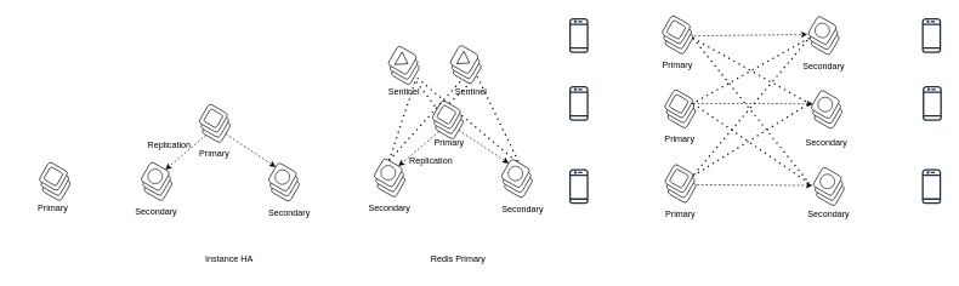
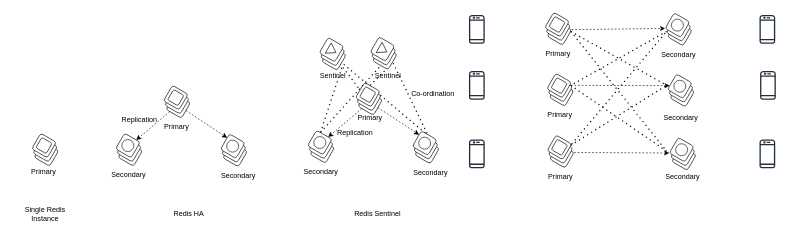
  <mxCell id="0" />
  <mxCell id="1" parent="0" />
  <mxCell id="2" value="" style="endArrow=none;dashed=1;html=1;dashPattern=1 3;strokeWidth=2;rounded=0;entryX=1;entryY=0.5;entryDx=0;entryDy=0;" edge="1" parent="1" target="61"><mxGeometry width="50" height="50" relative="1" as="geometry"><mxPoint x="711" y="222" as="sourcePoint" /><mxPoint x="661" y="212" as="targetPoint" /></mxGeometry></mxCell>
  <mxCell id="3" value="" style="endArrow=none;dashed=1;html=1;dashPattern=1 3;strokeWidth=2;rounded=0;entryX=0.5;entryY=0;entryDx=0;entryDy=0;exitX=0;exitY=1;exitDx=0;exitDy=0;" edge="1" parent="1" source="66" target="66"><mxGeometry width="50" height="50" relative="1" as="geometry"><mxPoint x="531" y="432" as="sourcePoint" /><mxPoint x="601" y="262" as="targetPoint" /></mxGeometry></mxCell>
  <mxCell id="4" value="" style="endArrow=none;dashed=1;html=1;dashPattern=1 3;strokeWidth=2;rounded=0;entryX=1;entryY=0.5;entryDx=0;entryDy=0;exitX=0.25;exitY=0;exitDx=0;exitDy=0;" edge="1" parent="1" source="53" target="18"><mxGeometry width="50" height="50" relative="1" as="geometry"><mxPoint x="661" y="442" as="sourcePoint" /><mxPoint x="581" y="162" as="targetPoint" /></mxGeometry></mxCell>
  <mxCell id="5" value="" style="endArrow=none;dashed=1;html=1;dashPattern=1 3;strokeWidth=2;rounded=0;entryX=0.7;entryY=-0.2;entryDx=0;entryDy=0;entryPerimeter=0;" edge="1" parent="1" target="65"><mxGeometry width="50" height="50" relative="1" as="geometry"><mxPoint x="601" y="152" as="sourcePoint" /><mxPoint x="641" y="272" as="targetPoint" /></mxGeometry></mxCell>
  <mxCell id="6" value="" style="endArrow=none;dashed=1;html=1;dashPattern=1 3;strokeWidth=2;rounded=0;entryX=0.75;entryY=0;entryDx=0;entryDy=0;exitX=0.25;exitY=0;exitDx=0;exitDy=0;" edge="1" parent="1" source="43" target="65"><mxGeometry width="50" height="50" relative="1" as="geometry"><mxPoint x="601" y="422" as="sourcePoint" /><mxPoint x="651" y="372" as="targetPoint" /></mxGeometry></mxCell>
  <mxCell id="7" value="" style="group" vertex="1" connectable="0" parent="1"><mxGeometry x="51" y="222" width="44.981" height="54.981" as="geometry" /></mxCell>
  <mxCell id="8" value="" style="rounded=1;whiteSpace=wrap;html=1;rotation=30;" vertex="1" parent="7"><mxGeometry x="9.49" y="19.49" width="30" height="30" as="geometry" /></mxCell>
  <mxCell id="9" value="" style="rounded=1;whiteSpace=wrap;html=1;rotation=30;" vertex="1" parent="7"><mxGeometry x="7.49" y="12.49" width="30" height="30" as="geometry" /></mxCell>
  <mxCell id="10" value="" style="rounded=1;whiteSpace=wrap;html=1;rotation=30;" vertex="1" parent="7"><mxGeometry x="5.49" y="5.49" width="30" height="30" as="geometry" /></mxCell>
  <mxCell id="11" value="" style="rounded=1;whiteSpace=wrap;html=1;rotation=30;" vertex="1" parent="7"><mxGeometry x="10.49" y="10.49" width="20" height="20" as="geometry" /></mxCell>
  <mxCell id="12" value="" style="group" vertex="1" connectable="0" parent="1"><mxGeometry x="191" y="222" width="44.981" height="54.981" as="geometry" /></mxCell>
  <mxCell id="13" value="" style="rounded=1;whiteSpace=wrap;html=1;rotation=30;" vertex="1" parent="12"><mxGeometry x="9.49" y="19.49" width="30" height="30" as="geometry" /></mxCell>
  <mxCell id="14" value="" style="rounded=1;whiteSpace=wrap;html=1;rotation=30;" vertex="1" parent="12"><mxGeometry x="7.49" y="12.49" width="30" height="30" as="geometry" /></mxCell>
  <mxCell id="15" value="" style="rounded=1;whiteSpace=wrap;html=1;rotation=30;" vertex="1" parent="12"><mxGeometry x="5.49" y="5.49" width="30" height="30" as="geometry" /></mxCell>
  <mxCell id="16" value="" style="ellipse;whiteSpace=wrap;html=1;aspect=fixed;" vertex="1" parent="12"><mxGeometry x="10.49" y="10.49" width="20" height="20" as="geometry" /></mxCell>
  <mxCell id="17" value="" style="group" vertex="1" connectable="0" parent="1"><mxGeometry x="531" y="62" width="44.981" height="54.981" as="geometry" /></mxCell>
  <mxCell id="18" value="" style="rounded=1;whiteSpace=wrap;html=1;rotation=30;" vertex="1" parent="17"><mxGeometry x="9.49" y="19.49" width="30" height="30" as="geometry" /></mxCell>
  <mxCell id="19" value="" style="rounded=1;whiteSpace=wrap;html=1;rotation=30;" vertex="1" parent="17"><mxGeometry x="7.49" y="12.49" width="30" height="30" as="geometry" /></mxCell>
  <mxCell id="20" value="" style="rounded=1;whiteSpace=wrap;html=1;rotation=30;" vertex="1" parent="17"><mxGeometry x="5.49" y="5.49" width="30" height="30" as="geometry" /></mxCell>
  <mxCell id="21" value="" style="triangle;whiteSpace=wrap;html=1;rotation=30;" vertex="1" parent="17"><mxGeometry x="13.99" y="11.49" width="15" height="20" as="geometry" /></mxCell>
+ <mxCell id="22" value="Single Redis Instance" style="text;html=1;strokeColor=none;fillColor=none;align=center;verticalAlign=middle;whiteSpace=wrap;rounded=0;" vertex="1" parent="1"><mxGeometry x="20.99" y="342" width="105" height="30" as="geometry" /></mxCell>
  <mxCell id="23" value="" style="group" vertex="1" connectable="0" parent="1"><mxGeometry x="271" y="142" width="44.981" height="54.981" as="geometry" /></mxCell>
  <mxCell id="24" value="" style="rounded=1;whiteSpace=wrap;html=1;rotation=30;" vertex="1" parent="23"><mxGeometry x="9.49" y="19.49" width="30" height="30" as="geometry" /></mxCell>
  <mxCell id="25" value="" style="rounded=1;whiteSpace=wrap;html=1;rotation=30;" vertex="1" parent="23"><mxGeometry x="7.49" y="12.49" width="30" height="30" as="geometry" /></mxCell>
  <mxCell id="26" value="" style="rounded=1;whiteSpace=wrap;html=1;rotation=30;" vertex="1" parent="23"><mxGeometry x="5.49" y="5.49" width="30" height="30" as="geometry" /></mxCell>
  <mxCell id="27" value="" style="rounded=1;whiteSpace=wrap;html=1;rotation=30;" vertex="1" parent="23"><mxGeometry x="10.49" y="10.49" width="20" height="20" as="geometry" /></mxCell>
  <mxCell id="28" value="" style="group" vertex="1" connectable="0" parent="1"><mxGeometry x="366" y="223" width="44.981" height="54.981" as="geometry" /></mxCell>
  <mxCell id="29" value="" style="rounded=1;whiteSpace=wrap;html=1;rotation=30;" vertex="1" parent="28"><mxGeometry x="9.49" y="19.49" width="30" height="30" as="geometry" /></mxCell>
  <mxCell id="30" value="" style="rounded=1;whiteSpace=wrap;html=1;rotation=30;" vertex="1" parent="28"><mxGeometry x="7.49" y="12.49" width="30" height="30" as="geometry" /></mxCell>
  <mxCell id="31" value="" style="rounded=1;whiteSpace=wrap;html=1;rotation=30;" vertex="1" parent="28"><mxGeometry x="5.49" y="5.49" width="30" height="30" as="geometry" /></mxCell>
  <mxCell id="32" value="" style="ellipse;whiteSpace=wrap;html=1;aspect=fixed;" vertex="1" parent="28"><mxGeometry x="10.49" y="10.49" width="20" height="20" as="geometry" /></mxCell>
  <mxCell id="33" value="" style="endArrow=classic;html=1;rounded=0;exitX=0.25;exitY=1;exitDx=0;exitDy=0;entryX=0.75;entryY=0;entryDx=0;entryDy=0;dashed=1;" edge="1" parent="1" source="24" target="15"><mxGeometry width="50" height="50" relative="1" as="geometry"><mxPoint x="331" y="202" as="sourcePoint" /><mxPoint x="381" y="152" as="targetPoint" /></mxGeometry></mxCell>
  <mxCell id="34" value="" style="endArrow=classic;html=1;rounded=0;exitX=1;exitY=0.5;exitDx=0;exitDy=0;entryX=0;entryY=0.25;entryDx=0;entryDy=0;dashed=1;" edge="1" parent="1" source="24" target="31"><mxGeometry width="50" height="50" relative="1" as="geometry"><mxPoint x="281" y="352" as="sourcePoint" /><mxPoint x="331" y="302" as="targetPoint" /></mxGeometry></mxCell>
  <mxCell id="35" value="Primary" style="text;html=1;strokeColor=none;fillColor=none;align=center;verticalAlign=middle;whiteSpace=wrap;rounded=0;" vertex="1" parent="1"><mxGeometry x="41" y="272" width="60" height="30" as="geometry" /></mxCell>
  <mxCell id="36" value="Primary" style="text;html=1;strokeColor=none;fillColor=none;align=center;verticalAlign=middle;whiteSpace=wrap;rounded=0;" vertex="1" parent="1"><mxGeometry x="263.49" y="196.98" width="60" height="30" as="geometry" /></mxCell>
  <mxCell id="37" value="Secondary" style="text;html=1;strokeColor=none;fillColor=none;align=center;verticalAlign=middle;whiteSpace=wrap;rounded=0;" vertex="1" parent="1"><mxGeometry x="183.49" y="276.98" width="60" height="30" as="geometry" /></mxCell>
  <mxCell id="38" value="Secondary" style="text;html=1;strokeColor=none;fillColor=none;align=center;verticalAlign=middle;whiteSpace=wrap;rounded=0;" vertex="1" parent="1"><mxGeometry x="366" y="277.98" width="60" height="30" as="geometry" /></mxCell>
- <mxCell id="39" value="Instance HA" style="text;html=1;strokeColor=none;fillColor=none;align=center;verticalAlign=middle;whiteSpace=wrap;rounded=0;" vertex="1" parent="1"><mxGeometry x="261" y="342" width="105" height="30" as="geometry" /></mxCell>
+ <mxCell id="39" value="Redis HA" style="text;html=1;strokeColor=none;fillColor=none;align=center;verticalAlign=middle;whiteSpace=wrap;rounded=0;" vertex="1" parent="1"><mxGeometry x="261" y="342" width="105" height="30" as="geometry" /></mxCell>
  <mxCell id="40" value="" style="group" vertex="1" connectable="0" parent="1"><mxGeometry x="511.51" y="217" width="44.981" height="54.981" as="geometry" /></mxCell>
  <mxCell id="41" value="" style="rounded=1;whiteSpace=wrap;html=1;rotation=30;" vertex="1" parent="40"><mxGeometry x="9.49" y="19.49" width="30" height="30" as="geometry" /></mxCell>
  <mxCell id="42" value="" style="rounded=1;whiteSpace=wrap;html=1;rotation=30;" vertex="1" parent="40"><mxGeometry x="7.49" y="12.49" width="30" height="30" as="geometry" /></mxCell>
  <mxCell id="43" value="" style="rounded=1;whiteSpace=wrap;html=1;rotation=30;" vertex="1" parent="40"><mxGeometry x="5.49" y="5.49" width="30" height="30" as="geometry" /></mxCell>
  <mxCell id="44" value="" style="ellipse;whiteSpace=wrap;html=1;aspect=fixed;" vertex="1" parent="40"><mxGeometry x="10.49" y="10.49" width="20" height="20" as="geometry" /></mxCell>
  <mxCell id="45" value="" style="group" vertex="1" connectable="0" parent="1"><mxGeometry x="591.51" y="137" width="44.981" height="54.981" as="geometry" /></mxCell>
  <mxCell id="46" value="" style="rounded=1;whiteSpace=wrap;html=1;rotation=30;" vertex="1" parent="45"><mxGeometry x="9.49" y="19.49" width="30" height="30" as="geometry" /></mxCell>
  <mxCell id="47" value="" style="rounded=1;whiteSpace=wrap;html=1;rotation=30;" vertex="1" parent="45"><mxGeometry x="7.49" y="12.49" width="30" height="30" as="geometry" /></mxCell>
  <mxCell id="48" value="" style="rounded=1;whiteSpace=wrap;html=1;rotation=30;" vertex="1" parent="45"><mxGeometry x="5.49" y="5.49" width="30" height="30" as="geometry" /></mxCell>
  <mxCell id="49" value="" style="rounded=1;whiteSpace=wrap;html=1;rotation=30;" vertex="1" parent="45"><mxGeometry x="10.49" y="10.49" width="20" height="20" as="geometry" /></mxCell>
  <mxCell id="50" value="" style="group" vertex="1" connectable="0" parent="1"><mxGeometry x="686.51" y="218" width="44.981" height="54.981" as="geometry" /></mxCell>
  <mxCell id="51" value="" style="rounded=1;whiteSpace=wrap;html=1;rotation=30;" vertex="1" parent="50"><mxGeometry x="9.49" y="19.49" width="30" height="30" as="geometry" /></mxCell>
  <mxCell id="52" value="" style="rounded=1;whiteSpace=wrap;html=1;rotation=30;" vertex="1" parent="50"><mxGeometry x="7.49" y="12.49" width="30" height="30" as="geometry" /></mxCell>
  <mxCell id="53" value="" style="rounded=1;whiteSpace=wrap;html=1;rotation=30;" vertex="1" parent="50"><mxGeometry x="5.49" y="5.49" width="30" height="30" as="geometry" /></mxCell>
  <mxCell id="54" value="" style="ellipse;whiteSpace=wrap;html=1;aspect=fixed;" vertex="1" parent="50"><mxGeometry x="10.49" y="10.49" width="20" height="20" as="geometry" /></mxCell>
  <mxCell id="55" value="" style="endArrow=classic;html=1;rounded=0;exitX=0.25;exitY=1;exitDx=0;exitDy=0;entryX=0.75;entryY=0;entryDx=0;entryDy=0;dashed=1;" edge="1" parent="1" source="46" target="43"><mxGeometry width="50" height="50" relative="1" as="geometry"><mxPoint x="651.51" y="197" as="sourcePoint" /><mxPoint x="701.51" y="147" as="targetPoint" /></mxGeometry></mxCell>
  <mxCell id="56" value="" style="endArrow=classic;html=1;rounded=0;exitX=1;exitY=0.5;exitDx=0;exitDy=0;entryX=0;entryY=0.25;entryDx=0;entryDy=0;dashed=1;" edge="1" parent="1" source="46" target="53"><mxGeometry width="50" height="50" relative="1" as="geometry"><mxPoint x="601.51" y="347" as="sourcePoint" /><mxPoint x="651.51" y="297" as="targetPoint" /></mxGeometry></mxCell>
  <mxCell id="57" value="Primary" style="text;html=1;strokeColor=none;fillColor=none;align=center;verticalAlign=middle;whiteSpace=wrap;rounded=0;" vertex="1" parent="1"><mxGeometry x="586" y="181.98" width="60" height="30" as="geometry" /></mxCell>
  <mxCell id="58" value="Secondary" style="text;html=1;strokeColor=none;fillColor=none;align=center;verticalAlign=middle;whiteSpace=wrap;rounded=0;" vertex="1" parent="1"><mxGeometry x="504" y="271.98" width="60" height="30" as="geometry" /></mxCell>
  <mxCell id="59" value="Secondary" style="text;html=1;strokeColor=none;fillColor=none;align=center;verticalAlign=middle;whiteSpace=wrap;rounded=0;" vertex="1" parent="1"><mxGeometry x="686.51" y="272.98" width="60" height="30" as="geometry" /></mxCell>
  <mxCell id="60" value="" style="group" vertex="1" connectable="0" parent="1"><mxGeometry x="616" y="61" width="44.981" height="54.981" as="geometry" /></mxCell>
  <mxCell id="61" value="" style="rounded=1;whiteSpace=wrap;html=1;rotation=30;" vertex="1" parent="60"><mxGeometry x="9.49" y="19.49" width="30" height="30" as="geometry" /></mxCell>
  <mxCell id="62" value="" style="rounded=1;whiteSpace=wrap;html=1;rotation=30;" vertex="1" parent="60"><mxGeometry x="7.49" y="12.49" width="30" height="30" as="geometry" /></mxCell>
  <mxCell id="63" value="" style="rounded=1;whiteSpace=wrap;html=1;rotation=30;" vertex="1" parent="60"><mxGeometry x="5.49" y="5.49" width="30" height="30" as="geometry" /></mxCell>
  <mxCell id="64" value="" style="triangle;whiteSpace=wrap;html=1;rotation=30;" vertex="1" parent="60"><mxGeometry x="13.99" y="11.49" width="15" height="20" as="geometry" /></mxCell>
  <mxCell id="65" value="Sentinel" style="text;html=1;strokeColor=none;fillColor=none;align=center;verticalAlign=middle;whiteSpace=wrap;rounded=0;" vertex="1" parent="1"><mxGeometry x="524" y="112" width="60" height="30" as="geometry" /></mxCell>
  <mxCell id="66" value="Sentinel" style="text;html=1;strokeColor=none;fillColor=none;align=center;verticalAlign=middle;whiteSpace=wrap;rounded=0;" vertex="1" parent="1"><mxGeometry x="616" y="112" width="60" height="30" as="geometry" /></mxCell>
  <mxCell id="67" value="" style="endArrow=none;dashed=1;html=1;dashPattern=1 3;strokeWidth=2;rounded=0;exitX=0.25;exitY=0;exitDx=0;exitDy=0;entryX=0.25;entryY=0;entryDx=0;entryDy=0;" edge="1" parent="1" source="66" target="43"><mxGeometry width="50" height="50" relative="1" as="geometry"><mxPoint x="621" y="292" as="sourcePoint" /><mxPoint x="601" y="422" as="targetPoint" /></mxGeometry></mxCell>
- <mxCell id="68" value="Redis Primary" style="text;html=1;strokeColor=none;fillColor=none;align=center;verticalAlign=middle;whiteSpace=wrap;rounded=0;" vertex="1" parent="1"><mxGeometry x="575.98" y="342" width="105" height="30" as="geometry" /></mxCell>
+ <mxCell id="68" value="Redis Sentinel" style="text;html=1;strokeColor=none;fillColor=none;align=center;verticalAlign=middle;whiteSpace=wrap;rounded=0;" vertex="1" parent="1"><mxGeometry x="575.98" y="342" width="105" height="30" as="geometry" /></mxCell>
  <mxCell id="69" value="Replication" style="text;html=1;strokeColor=none;fillColor=none;align=center;verticalAlign=middle;whiteSpace=wrap;rounded=0;" vertex="1" parent="1"><mxGeometry x="201" y="181" width="60" height="36" as="geometry" /></mxCell>
+ <mxCell id="70" value="Co-ordination" style="text;html=1;strokeColor=none;fillColor=none;align=center;verticalAlign=middle;whiteSpace=wrap;rounded=0;" vertex="1" parent="1"><mxGeometry x="660.98" y="142" width="119.51" height="30" as="geometry" /></mxCell>
  <mxCell id="71" value="" style="group" vertex="1" connectable="0" parent="1"><mxGeometry x="911" y="122" width="44.981" height="54.981" as="geometry" /></mxCell>
  <mxCell id="72" value="" style="rounded=1;whiteSpace=wrap;html=1;rotation=30;" vertex="1" parent="71"><mxGeometry x="9.49" y="19.49" width="30" height="30" as="geometry" /></mxCell>
  <mxCell id="73" value="" style="rounded=1;whiteSpace=wrap;html=1;rotation=30;" vertex="1" parent="71"><mxGeometry x="7.49" y="12.49" width="30" height="30" as="geometry" /></mxCell>
  <mxCell id="74" value="" style="rounded=1;whiteSpace=wrap;html=1;rotation=30;" vertex="1" parent="71"><mxGeometry x="5.49" y="5.49" width="30" height="30" as="geometry" /></mxCell>
  <mxCell id="75" value="" style="rounded=1;whiteSpace=wrap;html=1;rotation=30;" vertex="1" parent="71"><mxGeometry x="10.49" y="10.49" width="20" height="20" as="geometry" /></mxCell>
  <mxCell id="76" value="Primary" style="text;html=1;strokeColor=none;fillColor=none;align=center;verticalAlign=middle;whiteSpace=wrap;rounded=0;" vertex="1" parent="1"><mxGeometry x="903.49" y="176.98" width="60" height="30" as="geometry" /></mxCell>
  <mxCell id="77" value="" style="group" vertex="1" connectable="0" parent="1"><mxGeometry x="911.51" y="225" width="44.981" height="54.981" as="geometry" /></mxCell>
  <mxCell id="78" value="" style="rounded=1;whiteSpace=wrap;html=1;rotation=30;" vertex="1" parent="77"><mxGeometry x="9.49" y="19.49" width="30" height="30" as="geometry" /></mxCell>
  <mxCell id="79" value="" style="rounded=1;whiteSpace=wrap;html=1;rotation=30;" vertex="1" parent="77"><mxGeometry x="7.49" y="12.49" width="30" height="30" as="geometry" /></mxCell>
  <mxCell id="80" value="" style="rounded=1;whiteSpace=wrap;html=1;rotation=30;" vertex="1" parent="77"><mxGeometry x="5.49" y="5.49" width="30" height="30" as="geometry" /></mxCell>
  <mxCell id="81" value="" style="rounded=1;whiteSpace=wrap;html=1;rotation=30;" vertex="1" parent="77"><mxGeometry x="10.49" y="10.49" width="20" height="20" as="geometry" /></mxCell>
  <mxCell id="82" value="Primary" style="text;html=1;strokeColor=none;fillColor=none;align=center;verticalAlign=middle;whiteSpace=wrap;rounded=0;" vertex="1" parent="1"><mxGeometry x="904" y="279.98" width="60" height="30" as="geometry" /></mxCell>
  <mxCell id="83" value="" style="group" vertex="1" connectable="0" parent="1"><mxGeometry x="907.51" y="20" width="44.981" height="54.981" as="geometry" /></mxCell>
  <mxCell id="84" value="" style="rounded=1;whiteSpace=wrap;html=1;rotation=30;" vertex="1" parent="83"><mxGeometry x="9.49" y="19.49" width="30" height="30" as="geometry" /></mxCell>
  <mxCell id="85" value="" style="rounded=1;whiteSpace=wrap;html=1;rotation=30;" vertex="1" parent="83"><mxGeometry x="7.49" y="12.49" width="30" height="30" as="geometry" /></mxCell>
  <mxCell id="86" value="" style="rounded=1;whiteSpace=wrap;html=1;rotation=30;" vertex="1" parent="83"><mxGeometry x="5.49" y="5.49" width="30" height="30" as="geometry" /></mxCell>
  <mxCell id="87" value="" style="rounded=1;whiteSpace=wrap;html=1;rotation=30;" vertex="1" parent="83"><mxGeometry x="10.49" y="10.49" width="20" height="20" as="geometry" /></mxCell>
  <mxCell id="88" value="Primary" style="text;html=1;strokeColor=none;fillColor=none;align=center;verticalAlign=middle;whiteSpace=wrap;rounded=0;" vertex="1" parent="1"><mxGeometry x="900" y="74.98" width="60" height="30" as="geometry" /></mxCell>
  <mxCell id="89" value="" style="group" vertex="1" connectable="0" parent="1"><mxGeometry x="1108.51" y="21" width="44.981" height="54.981" as="geometry" /></mxCell>
  <mxCell id="90" value="" style="rounded=1;whiteSpace=wrap;html=1;rotation=30;" vertex="1" parent="89"><mxGeometry x="9.49" y="19.49" width="30" height="30" as="geometry" /></mxCell>
  <mxCell id="91" value="" style="rounded=1;whiteSpace=wrap;html=1;rotation=30;" vertex="1" parent="89"><mxGeometry x="7.49" y="12.49" width="30" height="30" as="geometry" /></mxCell>
  <mxCell id="92" value="" style="rounded=1;whiteSpace=wrap;html=1;rotation=30;" vertex="1" parent="89"><mxGeometry x="5.49" y="5.49" width="30" height="30" as="geometry" /></mxCell>
  <mxCell id="93" value="" style="ellipse;whiteSpace=wrap;html=1;aspect=fixed;" vertex="1" parent="89"><mxGeometry x="10.49" y="10.49" width="20" height="20" as="geometry" /></mxCell>
  <mxCell id="94" value="Secondary" style="text;html=1;strokeColor=none;fillColor=none;align=center;verticalAlign=middle;whiteSpace=wrap;rounded=0;" vertex="1" parent="1"><mxGeometry x="1101" y="75.98" width="60" height="30" as="geometry" /></mxCell>
  <mxCell id="95" value="" style="group" vertex="1" connectable="0" parent="1"><mxGeometry x="1112.51" y="123" width="44.981" height="54.981" as="geometry" /></mxCell>
  <mxCell id="96" value="" style="rounded=1;whiteSpace=wrap;html=1;rotation=30;" vertex="1" parent="95"><mxGeometry x="9.49" y="19.49" width="30" height="30" as="geometry" /></mxCell>
  <mxCell id="97" value="" style="rounded=1;whiteSpace=wrap;html=1;rotation=30;" vertex="1" parent="95"><mxGeometry x="7.49" y="12.49" width="30" height="30" as="geometry" /></mxCell>
  <mxCell id="98" value="" style="rounded=1;whiteSpace=wrap;html=1;rotation=30;" vertex="1" parent="95"><mxGeometry x="5.49" y="5.49" width="30" height="30" as="geometry" /></mxCell>
  <mxCell id="99" value="" style="ellipse;whiteSpace=wrap;html=1;aspect=fixed;" vertex="1" parent="95"><mxGeometry x="10.49" y="10.49" width="20" height="20" as="geometry" /></mxCell>
  <mxCell id="100" value="Secondary" style="text;html=1;strokeColor=none;fillColor=none;align=center;verticalAlign=middle;whiteSpace=wrap;rounded=0;" vertex="1" parent="1"><mxGeometry x="1105" y="180.98" width="60" height="30" as="geometry" /></mxCell>
  <mxCell id="101" value="" style="group" vertex="1" connectable="0" parent="1"><mxGeometry x="1115.51" y="229" width="44.981" height="54.981" as="geometry" /></mxCell>
  <mxCell id="102" value="" style="rounded=1;whiteSpace=wrap;html=1;rotation=30;" vertex="1" parent="101"><mxGeometry x="9.49" y="19.49" width="30" height="30" as="geometry" /></mxCell>
  <mxCell id="103" value="" style="rounded=1;whiteSpace=wrap;html=1;rotation=30;" vertex="1" parent="101"><mxGeometry x="7.49" y="12.49" width="30" height="30" as="geometry" /></mxCell>
  <mxCell id="104" value="" style="rounded=1;whiteSpace=wrap;html=1;rotation=30;" vertex="1" parent="101"><mxGeometry x="5.49" y="5.49" width="30" height="30" as="geometry" /></mxCell>
  <mxCell id="105" value="" style="ellipse;whiteSpace=wrap;html=1;aspect=fixed;" vertex="1" parent="101"><mxGeometry x="10.49" y="10.49" width="20" height="20" as="geometry" /></mxCell>
  <mxCell id="106" value="Secondary" style="text;html=1;strokeColor=none;fillColor=none;align=center;verticalAlign=middle;whiteSpace=wrap;rounded=0;" vertex="1" parent="1"><mxGeometry x="1108" y="279.98" width="60" height="30" as="geometry" /></mxCell>
  <mxCell id="107" value="" style="endArrow=classic;html=1;rounded=0;exitX=1;exitY=0;exitDx=0;exitDy=0;entryX=0;entryY=1;entryDx=0;entryDy=0;dashed=1;" edge="1" parent="1" source="84" target="92"><mxGeometry width="50" height="50" relative="1" as="geometry"><mxPoint x="891" y="212" as="sourcePoint" /><mxPoint x="1081" y="62" as="targetPoint" /></mxGeometry></mxCell>
  <mxCell id="108" value="" style="endArrow=classic;html=1;rounded=0;entryX=0;entryY=0.75;entryDx=0;entryDy=0;dashed=1;" edge="1" parent="1" target="98"><mxGeometry width="50" height="50" relative="1" as="geometry"><mxPoint x="951" y="142" as="sourcePoint" /><mxPoint x="1041" y="162" as="targetPoint" /></mxGeometry></mxCell>
  <mxCell id="109" value="" style="endArrow=classic;html=1;rounded=0;exitX=1;exitY=0;exitDx=0;exitDy=0;entryX=0;entryY=1;entryDx=0;entryDy=0;dashed=1;" edge="1" parent="1" source="78" target="104"><mxGeometry width="50" height="50" relative="1" as="geometry"><mxPoint x="891" y="212" as="sourcePoint" /><mxPoint x="941" y="162" as="targetPoint" /></mxGeometry></mxCell>
  <mxCell id="110" value="" style="sketch=0;outlineConnect=0;fontColor=#232F3E;gradientColor=none;fillColor=#232F3D;strokeColor=none;dashed=0;verticalLabelPosition=bottom;verticalAlign=top;align=center;html=1;fontSize=12;fontStyle=0;aspect=fixed;pointerEvents=1;shape=mxgraph.aws4.mobile_client;" vertex="1" parent="1"><mxGeometry x="781" y="23.49" width="26.28" height="50" as="geometry" /></mxCell>
  <mxCell id="111" value="" style="sketch=0;outlineConnect=0;fontColor=#232F3E;gradientColor=none;fillColor=#232F3D;strokeColor=none;dashed=0;verticalLabelPosition=bottom;verticalAlign=top;align=center;html=1;fontSize=12;fontStyle=0;aspect=fixed;pointerEvents=1;shape=mxgraph.aws4.mobile_client;" vertex="1" parent="1"><mxGeometry x="1266" y="23.49" width="26.28" height="50" as="geometry" /></mxCell>
  <mxCell id="112" value="" style="sketch=0;outlineConnect=0;fontColor=#232F3E;gradientColor=none;fillColor=#232F3D;strokeColor=none;dashed=0;verticalLabelPosition=bottom;verticalAlign=top;align=center;html=1;fontSize=12;fontStyle=0;aspect=fixed;pointerEvents=1;shape=mxgraph.aws4.mobile_client;" vertex="1" parent="1"><mxGeometry x="781" y="116.98" width="26.28" height="50" as="geometry" /></mxCell>
  <mxCell id="113" value="" style="sketch=0;outlineConnect=0;fontColor=#232F3E;gradientColor=none;fillColor=#232F3D;strokeColor=none;dashed=0;verticalLabelPosition=bottom;verticalAlign=top;align=center;html=1;fontSize=12;fontStyle=0;aspect=fixed;pointerEvents=1;shape=mxgraph.aws4.mobile_client;" vertex="1" parent="1"><mxGeometry x="781" y="231.49" width="26.28" height="50" as="geometry" /></mxCell>
  <mxCell id="114" value="" style="sketch=0;outlineConnect=0;fontColor=#232F3E;gradientColor=none;fillColor=#232F3D;strokeColor=none;dashed=0;verticalLabelPosition=bottom;verticalAlign=top;align=center;html=1;fontSize=12;fontStyle=0;aspect=fixed;pointerEvents=1;shape=mxgraph.aws4.mobile_client;" vertex="1" parent="1"><mxGeometry x="1267" y="116.98" width="26.28" height="50" as="geometry" /></mxCell>
  <mxCell id="115" value="" style="sketch=0;outlineConnect=0;fontColor=#232F3E;gradientColor=none;fillColor=#232F3D;strokeColor=none;dashed=0;verticalLabelPosition=bottom;verticalAlign=top;align=center;html=1;fontSize=12;fontStyle=0;aspect=fixed;pointerEvents=1;shape=mxgraph.aws4.mobile_client;" vertex="1" parent="1"><mxGeometry x="1266" y="231.49" width="26.28" height="50" as="geometry" /></mxCell>
  <mxCell id="116" value="" style="endArrow=none;dashed=1;html=1;dashPattern=1 3;strokeWidth=2;rounded=0;" edge="1" parent="1"><mxGeometry width="50" height="50" relative="1" as="geometry"><mxPoint x="951" y="52" as="sourcePoint" /><mxPoint x="1111" y="142" as="targetPoint" /></mxGeometry></mxCell>
  <mxCell id="117" value="" style="endArrow=none;dashed=1;html=1;dashPattern=1 3;strokeWidth=2;rounded=0;" edge="1" parent="1"><mxGeometry width="50" height="50" relative="1" as="geometry"><mxPoint x="951" y="52" as="sourcePoint" /><mxPoint x="1111" y="252" as="targetPoint" /></mxGeometry></mxCell>
  <mxCell id="118" value="" style="endArrow=none;dashed=1;html=1;dashPattern=1 3;strokeWidth=2;rounded=0;" edge="1" parent="1"><mxGeometry width="50" height="50" relative="1" as="geometry"><mxPoint x="1111" y="52" as="sourcePoint" /><mxPoint x="951" y="142" as="targetPoint" /></mxGeometry></mxCell>
  <mxCell id="119" value="" style="endArrow=none;dashed=1;html=1;dashPattern=1 3;strokeWidth=2;rounded=0;exitX=1;exitY=0;exitDx=0;exitDy=0;" edge="1" parent="1" source="80"><mxGeometry width="50" height="50" relative="1" as="geometry"><mxPoint x="891" y="212" as="sourcePoint" /><mxPoint x="1111" y="52" as="targetPoint" /></mxGeometry></mxCell>
  <mxCell id="120" value="" style="endArrow=none;dashed=1;html=1;dashPattern=1 3;strokeWidth=2;rounded=0;" edge="1" parent="1"><mxGeometry width="50" height="50" relative="1" as="geometry"><mxPoint x="951" y="142" as="sourcePoint" /><mxPoint x="1111" y="252" as="targetPoint" /></mxGeometry></mxCell>
  <mxCell id="121" value="" style="endArrow=none;dashed=1;html=1;dashPattern=1 3;strokeWidth=2;rounded=0;" edge="1" parent="1"><mxGeometry width="50" height="50" relative="1" as="geometry"><mxPoint x="951" y="242" as="sourcePoint" /><mxPoint x="1111" y="142" as="targetPoint" /></mxGeometry></mxCell>
  <mxCell id="122" value="Replication" style="text;html=1;strokeColor=none;fillColor=none;align=center;verticalAlign=middle;whiteSpace=wrap;rounded=0;" vertex="1" parent="1"><mxGeometry x="561" y="206.98" width="60" height="30" as="geometry" /></mxCell>
